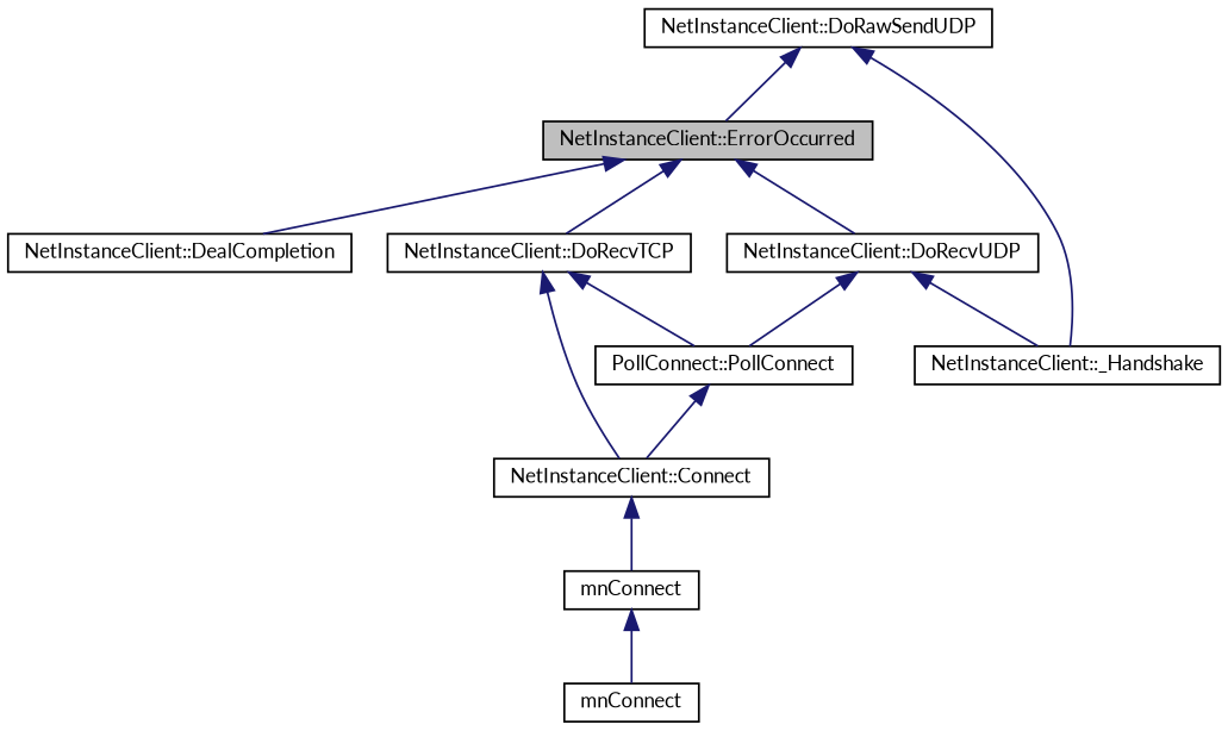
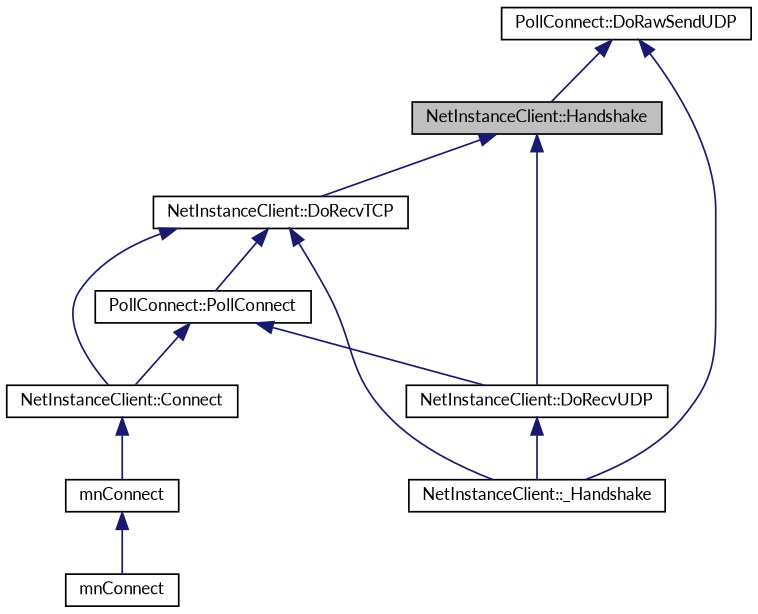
  digraph {
    fontname=Lato
    rankdir=TB
    node [color=black fillcolor=white fontname=Lato fontsize=10 shape=record style=filled]
    edge [color=midnightblue dir=back fontname=Lato fontsize=10 labelfontname=FreeSans labelfontsize=10 style=solid]
-   n1 [fillcolor=grey75 fontcolor=black height=0.2 label="NetInstanceClient::ErrorOccurred" width=0.4]
-   n2 [height=0.2 label="NetInstanceClient::DealCompletion" width=0.4]
+   n1 [fillcolor=grey75 fontcolor=black height=0.2 label="NetInstanceClient::Handshake" width=0.4]
    n3 [height=0.2 label="NetInstanceClient::DoRecvTCP" width=0.4]
    n4 [height=0.2 label="NetInstanceClient::DoRecvUDP" width=0.4]
-   n5 [height=0.2 label="NetInstanceClient::DoRawSendUDP" width=0.4]
+   n5 [height=0.2 label="PollConnect::DoRawSendUDP" width=0.4]
    n6 [height=0.2 label="NetInstanceClient::_Handshake" width=0.4]
    n7 [height=0.2 label="PollConnect::PollConnect" width=0.4]
    n8 [height=0.2 label="NetInstanceClient::Connect" width=0.4]
    n9 [height=0.2 label=mnConnect width=0.4]
    n10 [height=0.2 label=mnConnect width=0.4]
-   n1 -> n2
    n1 -> n3
    n1 -> n4
+   n3 -> n6
    n3 -> n7
    n3 -> n8
    n4 -> n6
-   n4 -> n7
+   n7 -> n4
    n5 -> n1
    n5 -> n6
    n7 -> n8
    n8 -> n9
    n9 -> n10
  }
